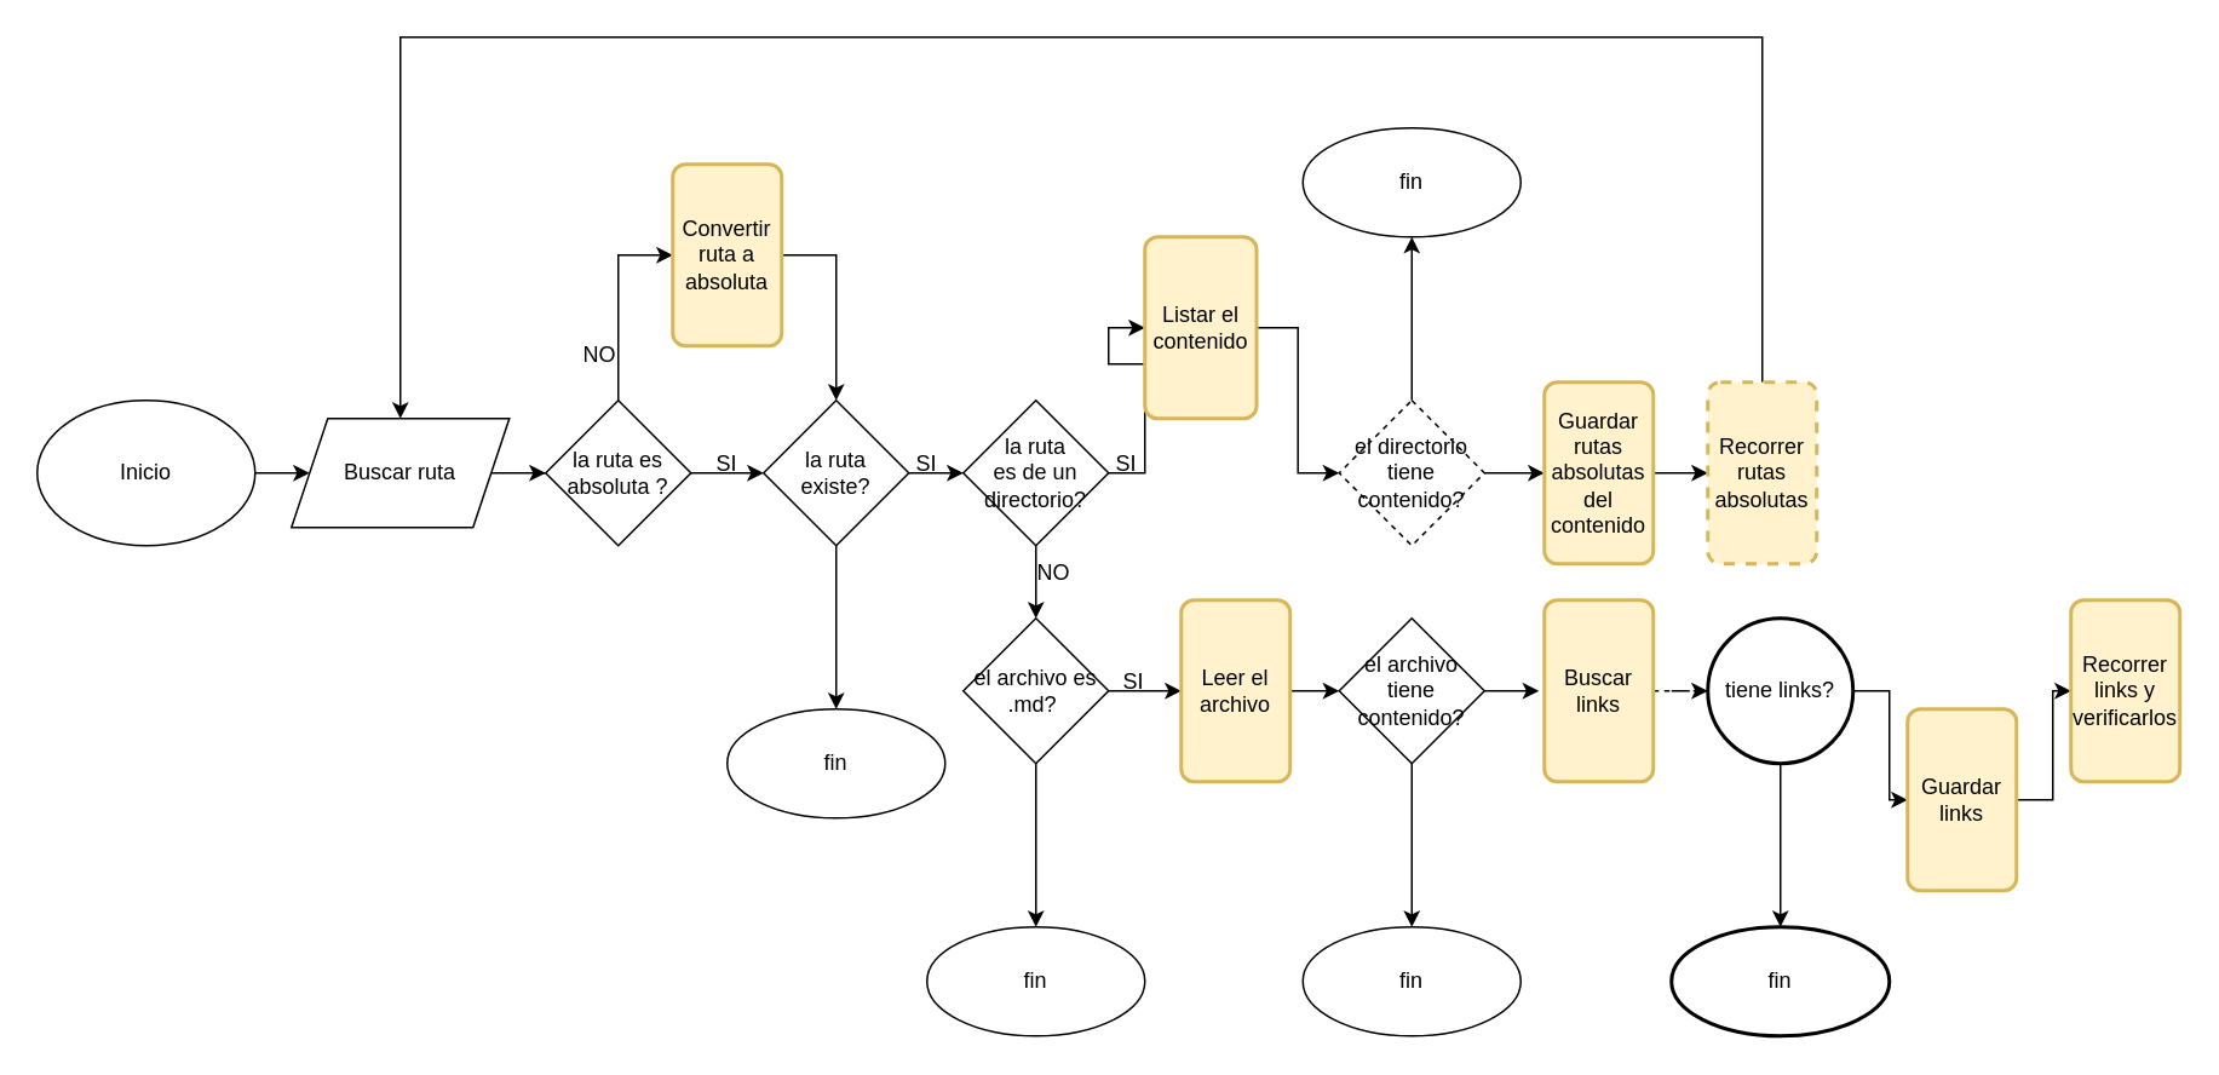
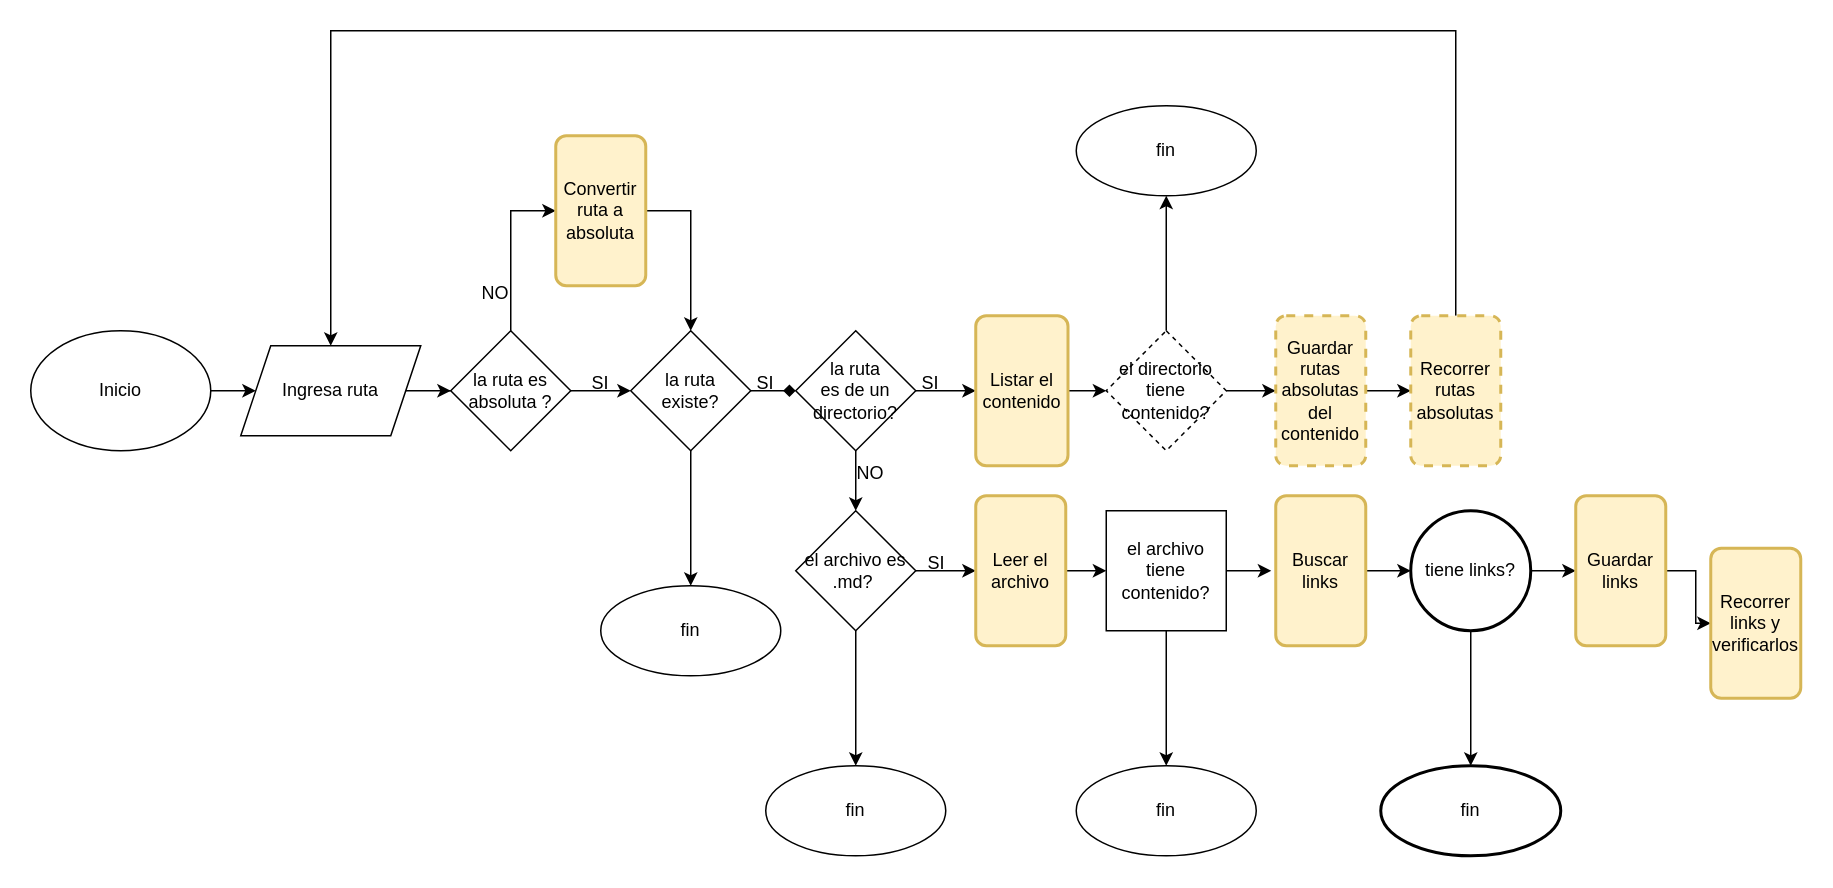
  <mxCell id="0" />
  <mxCell id="1" parent="0" />
  <mxCell id="2" value="" style="edgeStyle=orthogonalEdgeStyle;rounded=0;orthogonalLoop=1;jettySize=auto;html=1;" parent="1" source="3" target="6" edge="1"><mxGeometry relative="1" as="geometry" /></mxCell>
  <mxCell id="3" value="Inicio" style="ellipse;whiteSpace=wrap;html=1;" parent="1" vertex="1"><mxGeometry x="20" y="220" width="120" height="80" as="geometry" /></mxCell>
  <mxCell id="4" value="" style="edgeStyle=orthogonalEdgeStyle;rounded=0;orthogonalLoop=1;jettySize=auto;html=1;" parent="1" edge="1"><mxGeometry relative="1" as="geometry"><mxPoint x="340" y="220" as="sourcePoint" /><mxPoint x="370" y="140" as="targetPoint" /><Array as="points"><mxPoint x="340" y="140" /></Array></mxGeometry></mxCell>
  <mxCell id="5" value="" style="edgeStyle=orthogonalEdgeStyle;rounded=0;orthogonalLoop=1;jettySize=auto;html=1;" parent="1" source="6" target="8" edge="1"><mxGeometry relative="1" as="geometry" /></mxCell>
- <mxCell id="6" value="Buscar ruta" style="shape=parallelogram;perimeter=parallelogramPerimeter;whiteSpace=wrap;html=1;fixedSize=1;" parent="1" vertex="1"><mxGeometry x="160" y="230" width="120" height="60" as="geometry" /></mxCell>
+ <mxCell id="6" value="Ingresa ruta" style="shape=parallelogram;perimeter=parallelogramPerimeter;whiteSpace=wrap;html=1;fixedSize=1;" parent="1" vertex="1"><mxGeometry x="160" y="230" width="120" height="60" as="geometry" /></mxCell>
  <mxCell id="7" value="" style="edgeStyle=orthogonalEdgeStyle;rounded=0;orthogonalLoop=1;jettySize=auto;html=1;" parent="1" source="8" target="11" edge="1"><mxGeometry relative="1" as="geometry" /></mxCell>
  <mxCell id="8" value="la ruta es absoluta ?" style="rhombus;whiteSpace=wrap;html=1;" parent="1" vertex="1"><mxGeometry x="300" y="220" width="80" height="80" as="geometry" /></mxCell>
- <mxCell id="9" value="" style="edgeStyle=orthogonalEdgeStyle;rounded=0;orthogonalLoop=1;jettySize=auto;html=1;" parent="1" source="11" target="14" edge="1"><mxGeometry relative="1" as="geometry" /></mxCell>
+ <mxCell id="9" value="" style="edgeStyle=orthogonalEdgeStyle;rounded=0;orthogonalLoop=1;jettySize=auto;html=1;endArrow=diamond;" parent="1" source="11" target="14" edge="1"><mxGeometry relative="1" as="geometry" /></mxCell>
  <mxCell id="10" value="" style="edgeStyle=orthogonalEdgeStyle;rounded=0;orthogonalLoop=1;jettySize=auto;html=1;" parent="1" source="11" target="31" edge="1"><mxGeometry relative="1" as="geometry" /></mxCell>
  <mxCell id="11" value="la ruta &lt;br&gt;existe?" style="rhombus;whiteSpace=wrap;html=1;" parent="1" vertex="1"><mxGeometry x="420" y="220" width="80" height="80" as="geometry" /></mxCell>
  <mxCell id="12" value="" style="edgeStyle=orthogonalEdgeStyle;rounded=0;orthogonalLoop=1;jettySize=auto;html=1;" parent="1" source="14" target="17" edge="1"><mxGeometry relative="1" as="geometry" /></mxCell>
  <mxCell id="13" value="" style="edgeStyle=orthogonalEdgeStyle;rounded=0;orthogonalLoop=1;jettySize=auto;html=1;" parent="1" source="14" target="37" edge="1"><mxGeometry relative="1" as="geometry" /></mxCell>
  <mxCell id="14" value="la ruta &lt;br&gt;es de un directorio?" style="rhombus;whiteSpace=wrap;html=1;" parent="1" vertex="1"><mxGeometry x="530" y="220" width="80" height="80" as="geometry" /></mxCell>
  <mxCell id="15" value="" style="edgeStyle=orthogonalEdgeStyle;rounded=0;orthogonalLoop=1;jettySize=auto;html=1;" parent="1" source="17" target="30" edge="1"><mxGeometry relative="1" as="geometry" /></mxCell>
  <mxCell id="16" value="" style="edgeStyle=orthogonalEdgeStyle;rounded=0;orthogonalLoop=1;jettySize=auto;html=1;" parent="1" source="17" target="34" edge="1"><mxGeometry relative="1" as="geometry" /></mxCell>
  <mxCell id="17" value="el archivo es .md?&amp;nbsp;" style="rhombus;whiteSpace=wrap;html=1;" parent="1" vertex="1"><mxGeometry x="530" y="340" width="80" height="80" as="geometry" /></mxCell>
  <mxCell id="18" value="" style="edgeStyle=orthogonalEdgeStyle;rounded=0;orthogonalLoop=1;jettySize=auto;html=1;" parent="1" source="20" target="38" edge="1"><mxGeometry relative="1" as="geometry" /></mxCell>
  <mxCell id="19" value="" style="edgeStyle=orthogonalEdgeStyle;rounded=0;orthogonalLoop=1;jettySize=auto;html=1;" edge="1" parent="1" source="20" target="50"><mxGeometry relative="1" as="geometry" /></mxCell>
  <mxCell id="20" value="el directorio tiene contenido?" style="rhombus;whiteSpace=wrap;html=1;dashed=1;" parent="1" vertex="1"><mxGeometry x="737" y="220" width="80" height="80" as="geometry" /></mxCell>
  <mxCell id="21" value="" style="edgeStyle=orthogonalEdgeStyle;rounded=0;orthogonalLoop=1;jettySize=auto;html=1;" parent="1" source="23" target="39" edge="1"><mxGeometry relative="1" as="geometry" /></mxCell>
  <mxCell id="22" value="" style="edgeStyle=orthogonalEdgeStyle;rounded=0;orthogonalLoop=1;jettySize=auto;html=1;" parent="1" source="23" edge="1"><mxGeometry relative="1" as="geometry"><mxPoint x="847" y="380" as="targetPoint" /></mxGeometry></mxCell>
- <mxCell id="23" value="el archivo tiene contenido?" style="rhombus;whiteSpace=wrap;html=1;" parent="1" vertex="1"><mxGeometry x="737" y="340" width="80" height="80" as="geometry" /></mxCell>
+ <mxCell id="23" value="el archivo tiene contenido?" style="whiteSpace=wrap;html=1;rounded=0;" parent="1" vertex="1"><mxGeometry x="737" y="340" width="80" height="80" as="geometry" /></mxCell>
  <mxCell id="24" style="edgeStyle=orthogonalEdgeStyle;rounded=0;orthogonalLoop=1;jettySize=auto;html=1;entryX=0.5;entryY=0;entryDx=0;entryDy=0;" parent="1" target="11" edge="1"><mxGeometry relative="1" as="geometry"><mxPoint x="430" y="140" as="sourcePoint" /><mxPoint x="460" y="210" as="targetPoint" /><Array as="points"><mxPoint x="460" y="140" /></Array></mxGeometry></mxCell>
  <mxCell id="25" value="SI" style="text;html=1;strokeColor=none;fillColor=none;align=center;verticalAlign=middle;whiteSpace=wrap;rounded=0;" parent="1" vertex="1"><mxGeometry x="370" y="240" width="60" height="30" as="geometry" /></mxCell>
  <mxCell id="26" value="NO" style="text;html=1;strokeColor=none;fillColor=none;align=center;verticalAlign=middle;whiteSpace=wrap;rounded=0;" parent="1" vertex="1"><mxGeometry x="300" y="180" width="60" height="30" as="geometry" /></mxCell>
  <mxCell id="27" value="SI" style="text;html=1;strokeColor=none;fillColor=none;align=center;verticalAlign=middle;whiteSpace=wrap;rounded=0;" parent="1" vertex="1"><mxGeometry x="480" y="240" width="60" height="30" as="geometry" /></mxCell>
  <mxCell id="28" value="NO" style="text;html=1;strokeColor=none;fillColor=none;align=center;verticalAlign=middle;whiteSpace=wrap;rounded=0;" parent="1" vertex="1"><mxGeometry x="550" y="300" width="60" height="30" as="geometry" /></mxCell>
  <mxCell id="29" value="SI" style="text;html=1;strokeColor=none;fillColor=none;align=center;verticalAlign=middle;whiteSpace=wrap;rounded=0;" parent="1" vertex="1"><mxGeometry x="590" y="240" width="60" height="30" as="geometry" /></mxCell>
  <mxCell id="30" value="fin" style="ellipse;whiteSpace=wrap;html=1;" parent="1" vertex="1"><mxGeometry x="510" y="510" width="120" height="60" as="geometry" /></mxCell>
  <mxCell id="31" value="fin" style="ellipse;whiteSpace=wrap;html=1;" parent="1" vertex="1"><mxGeometry x="400" y="390" width="120" height="60" as="geometry" /></mxCell>
  <mxCell id="32" value="SI" style="text;html=1;strokeColor=none;fillColor=none;align=center;verticalAlign=middle;whiteSpace=wrap;rounded=0;" parent="1" vertex="1"><mxGeometry x="594" y="360" width="60" height="30" as="geometry" /></mxCell>
  <mxCell id="33" value="" style="edgeStyle=orthogonalEdgeStyle;rounded=0;orthogonalLoop=1;jettySize=auto;html=1;" parent="1" source="34" target="23" edge="1"><mxGeometry relative="1" as="geometry" /></mxCell>
  <mxCell id="34" value="Leer el archivo" style="rounded=1;whiteSpace=wrap;html=1;absoluteArcSize=1;arcSize=14;strokeWidth=2;fillColor=#fff2cc;strokeColor=#d6b656;" parent="1" vertex="1"><mxGeometry x="650" y="330" width="60" height="100" as="geometry" /></mxCell>
  <mxCell id="35" value="Convertir ruta a absoluta" style="rounded=1;whiteSpace=wrap;html=1;absoluteArcSize=1;arcSize=14;strokeWidth=2;fillColor=#fff2cc;strokeColor=#d6b656;" parent="1" vertex="1"><mxGeometry x="370" y="90" width="60" height="100" as="geometry" /></mxCell>
  <mxCell id="36" value="" style="edgeStyle=orthogonalEdgeStyle;rounded=0;orthogonalLoop=1;jettySize=auto;html=1;" parent="1" source="37" target="20" edge="1"><mxGeometry relative="1" as="geometry" /></mxCell>
- <mxCell id="37" value="Listar el contenido" style="rounded=1;whiteSpace=wrap;html=1;absoluteArcSize=1;arcSize=14;strokeWidth=2;fillColor=#fff2cc;strokeColor=#d6b656;" parent="1" vertex="1"><mxGeometry x="630" y="130" width="61.5" height="100" as="geometry" /></mxCell>
+ <mxCell id="37" value="Listar el contenido" style="rounded=1;whiteSpace=wrap;html=1;absoluteArcSize=1;arcSize=14;strokeWidth=2;fillColor=#fff2cc;strokeColor=#d6b656;" parent="1" vertex="1"><mxGeometry x="650" y="210" width="61.5" height="100" as="geometry" /></mxCell>
  <mxCell id="38" value="fin" style="ellipse;whiteSpace=wrap;html=1;" parent="1" vertex="1"><mxGeometry x="717" y="70" width="120" height="60" as="geometry" /></mxCell>
  <mxCell id="39" value="fin" style="ellipse;whiteSpace=wrap;html=1;" parent="1" vertex="1"><mxGeometry x="717" y="510" width="120" height="60" as="geometry" /></mxCell>
- <mxCell id="40" value="" style="edgeStyle=orthogonalEdgeStyle;rounded=0;orthogonalLoop=1;jettySize=auto;html=1;dashed=1;" parent="1" source="41" target="44" edge="1"><mxGeometry relative="1" as="geometry" /></mxCell>
+ <mxCell id="40" value="" style="edgeStyle=orthogonalEdgeStyle;rounded=0;orthogonalLoop=1;jettySize=auto;html=1;" parent="1" source="41" target="44" edge="1"><mxGeometry relative="1" as="geometry" /></mxCell>
  <mxCell id="41" value="Buscar links" style="rounded=1;whiteSpace=wrap;html=1;absoluteArcSize=1;arcSize=14;strokeWidth=2;fillColor=#fff2cc;strokeColor=#d6b656;" parent="1" vertex="1"><mxGeometry x="850" y="330" width="60" height="100" as="geometry" /></mxCell>
  <mxCell id="42" value="" style="edgeStyle=orthogonalEdgeStyle;rounded=0;orthogonalLoop=1;jettySize=auto;html=1;" parent="1" source="44" target="45" edge="1"><mxGeometry relative="1" as="geometry" /></mxCell>
  <mxCell id="43" value="" style="edgeStyle=orthogonalEdgeStyle;rounded=0;orthogonalLoop=1;jettySize=auto;html=1;" parent="1" source="44" target="47" edge="1"><mxGeometry relative="1" as="geometry" /></mxCell>
  <mxCell id="44" value="tiene links?" style="ellipse;whiteSpace=wrap;html=1;arcSize=14;strokeWidth=2;" parent="1" vertex="1"><mxGeometry x="940" y="340" width="80" height="80" as="geometry" /></mxCell>
  <mxCell id="45" value="fin" style="ellipse;whiteSpace=wrap;html=1;rounded=1;arcSize=14;strokeWidth=2;" parent="1" vertex="1"><mxGeometry x="920" y="510" width="120" height="60" as="geometry" /></mxCell>
  <mxCell id="46" value="" style="edgeStyle=orthogonalEdgeStyle;rounded=0;orthogonalLoop=1;jettySize=auto;html=1;" parent="1" source="47" target="48" edge="1"><mxGeometry relative="1" as="geometry" /></mxCell>
- <mxCell id="47" value="Guardar links" style="rounded=1;whiteSpace=wrap;html=1;absoluteArcSize=1;arcSize=14;strokeWidth=2;fillColor=#fff2cc;strokeColor=#d6b656;" parent="1" vertex="1"><mxGeometry x="1050" y="390" width="60" height="100" as="geometry" /></mxCell>
- <mxCell id="48" value="Recorrer links y verificarlos" style="rounded=1;whiteSpace=wrap;html=1;absoluteArcSize=1;arcSize=14;strokeWidth=2;fillColor=#fff2cc;strokeColor=#d6b656;" parent="1" vertex="1"><mxGeometry x="1140" y="330" width="60" height="100" as="geometry" /></mxCell>
+ <mxCell id="47" value="Guardar links" style="rounded=1;whiteSpace=wrap;html=1;absoluteArcSize=1;arcSize=14;strokeWidth=2;fillColor=#fff2cc;strokeColor=#d6b656;" parent="1" vertex="1"><mxGeometry x="1050" y="330" width="60" height="100" as="geometry" /></mxCell>
+ <mxCell id="48" value="Recorrer links y verificarlos" style="rounded=1;whiteSpace=wrap;html=1;absoluteArcSize=1;arcSize=14;strokeWidth=2;fillColor=#fff2cc;strokeColor=#d6b656;" parent="1" vertex="1"><mxGeometry x="1140" y="365" width="60" height="100" as="geometry" /></mxCell>
  <mxCell id="49" value="" style="edgeStyle=orthogonalEdgeStyle;rounded=0;orthogonalLoop=1;jettySize=auto;html=1;" edge="1" parent="1" source="50" target="52"><mxGeometry relative="1" as="geometry" /></mxCell>
- <mxCell id="50" value="Guardar rutas absolutas del contenido" style="rounded=1;whiteSpace=wrap;html=1;absoluteArcSize=1;arcSize=14;strokeWidth=2;fillColor=#fff2cc;strokeColor=#d6b656;" vertex="1" parent="1"><mxGeometry x="850" y="210" width="60" height="100" as="geometry" /></mxCell>
+ <mxCell id="50" value="Guardar rutas absolutas del contenido" style="rounded=1;whiteSpace=wrap;html=1;absoluteArcSize=1;arcSize=14;strokeWidth=2;fillColor=#fff2cc;strokeColor=#d6b656;dashed=1;" vertex="1" parent="1"><mxGeometry x="850" y="210" width="60" height="100" as="geometry" /></mxCell>
  <mxCell id="51" style="edgeStyle=orthogonalEdgeStyle;rounded=0;orthogonalLoop=1;jettySize=auto;html=1;entryX=0.5;entryY=0;entryDx=0;entryDy=0;" edge="1" parent="1" source="52" target="6"><mxGeometry relative="1" as="geometry"><Array as="points"><mxPoint x="970" y="20" /><mxPoint x="220" y="20" /></Array></mxGeometry></mxCell>
  <mxCell id="52" value="Recorrer rutas absolutas" style="rounded=1;whiteSpace=wrap;html=1;absoluteArcSize=1;arcSize=14;strokeWidth=2;fillColor=#fff2cc;strokeColor=#d6b656;dashed=1;" vertex="1" parent="1"><mxGeometry x="940" y="210" width="60" height="100" as="geometry" /></mxCell>
